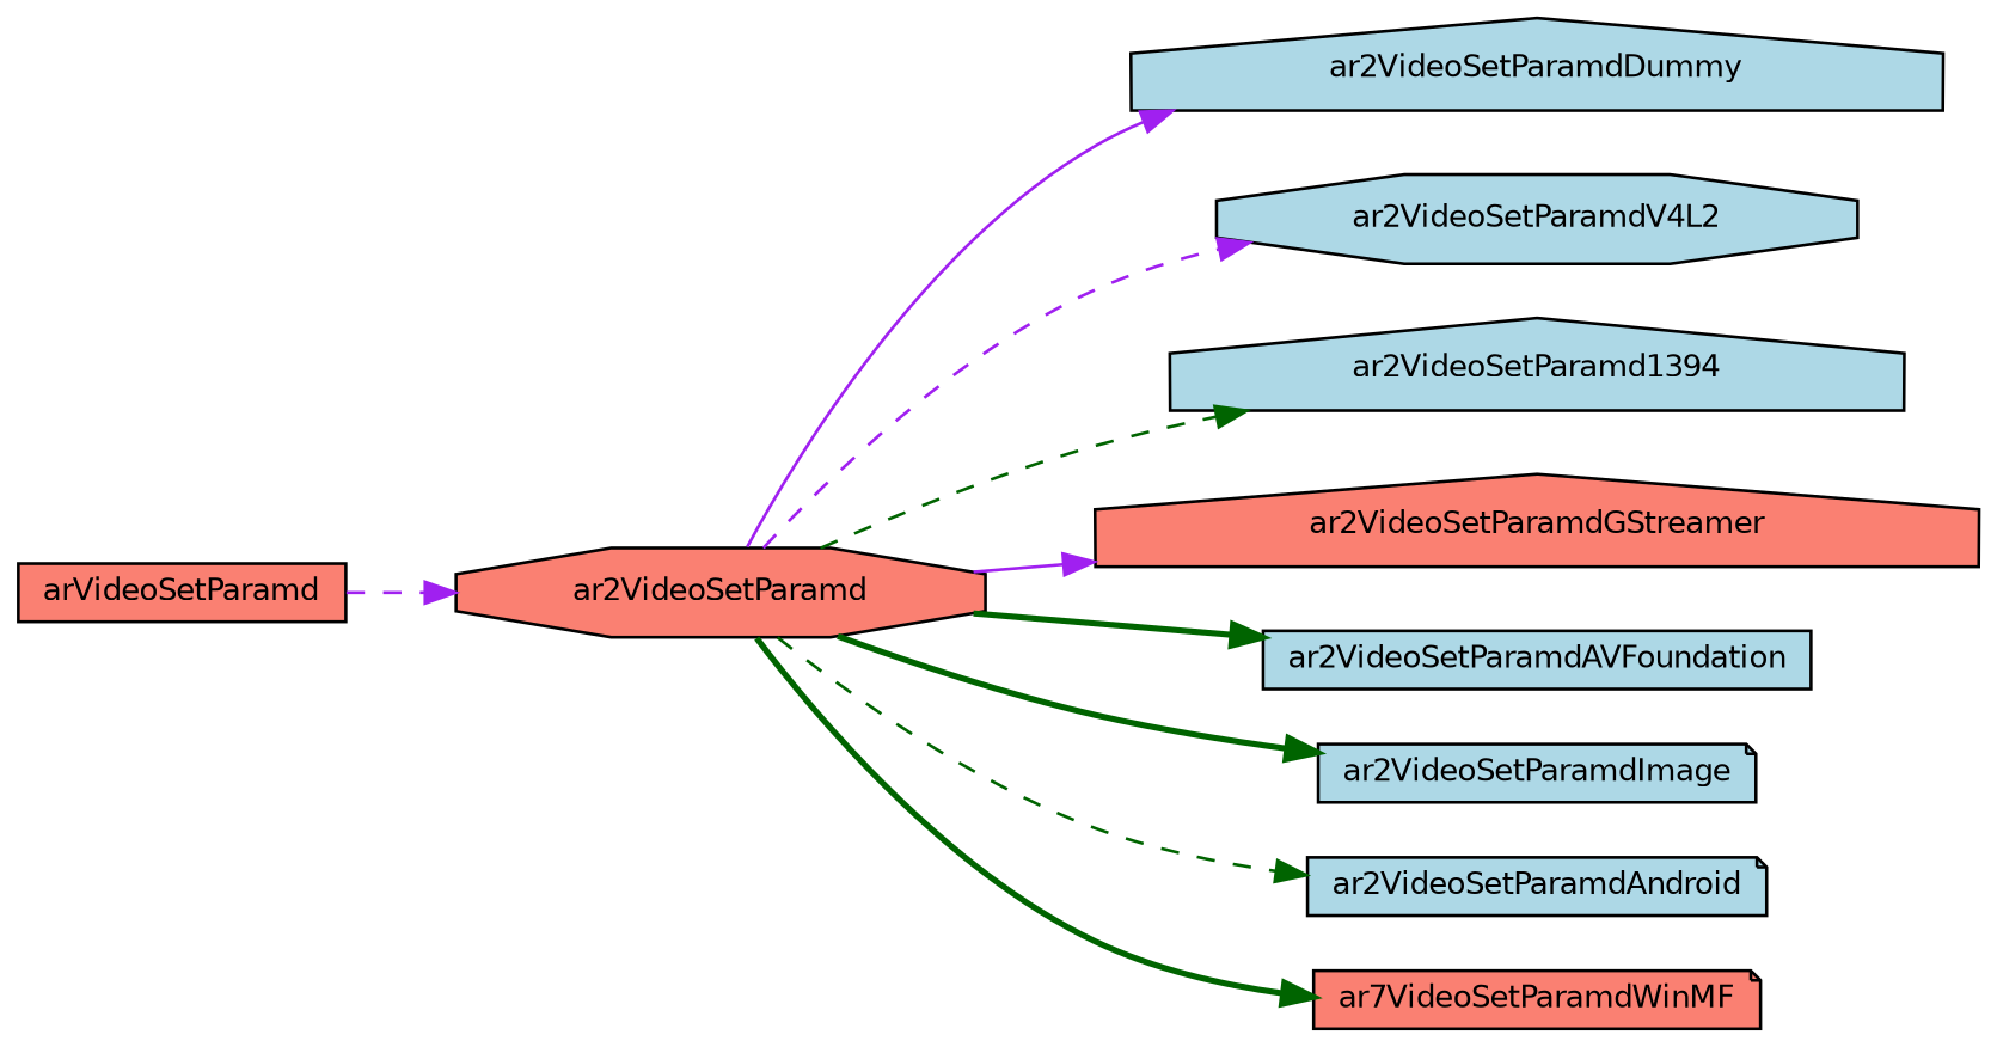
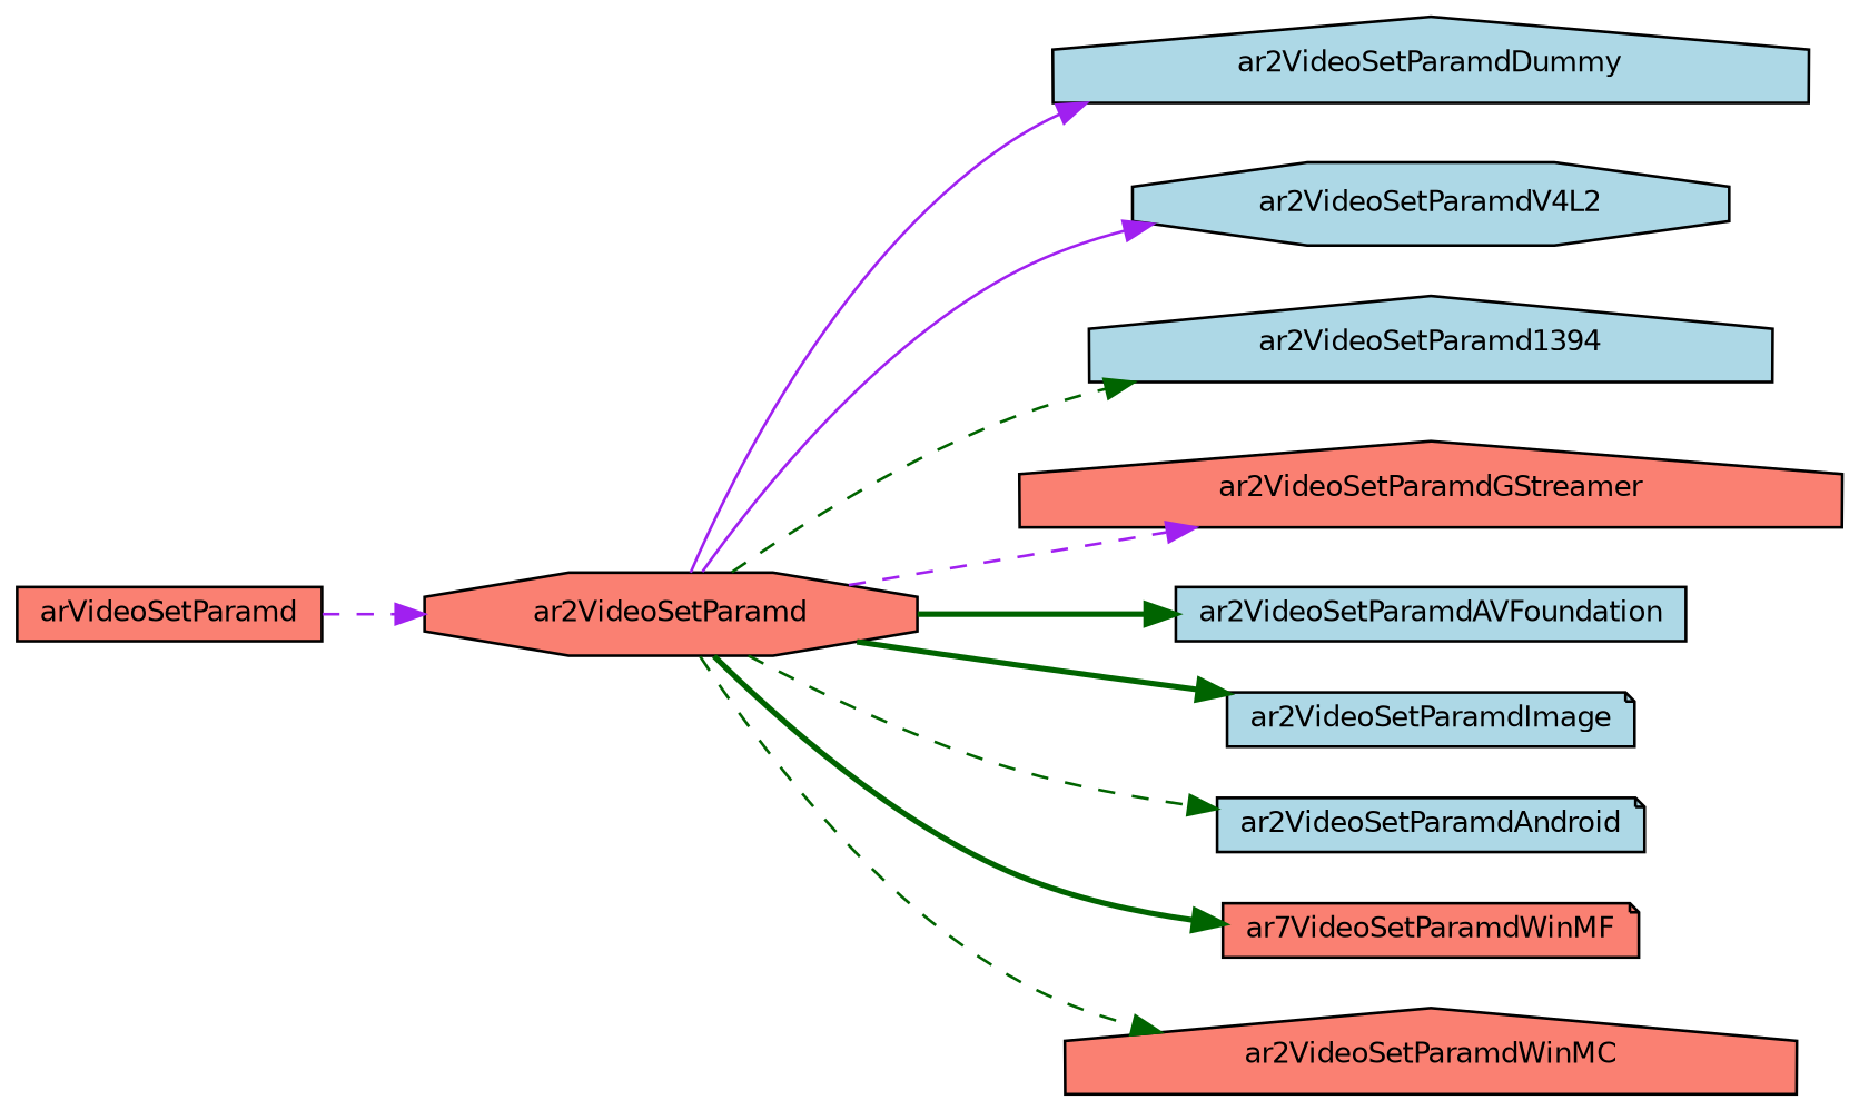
  digraph {
    rankdir=LR
    node [color=black fillcolor=lightblue fontname=Helvetica fontsize=10 shape=house style=filled]
    edge [color=darkgreen fontname=Helvetica fontsize=10 labelfontname=Helvetica labelfontsize=10 style=dashed]
    n1 [fillcolor=salmon fontcolor=black height=0.2 label=arVideoSetParamd shape=box width=0.4]
    n2 [fillcolor=salmon height=0.2 label=ar2VideoSetParamd shape=octagon width=0.4]
    n3 [height=0.2 label=ar2VideoSetParamdDummy width=0.4]
    n4 [height=0.2 label=ar2VideoSetParamdV4L2 shape=octagon width=0.4]
    n5 [height=0.2 label=ar2VideoSetParamd1394 width=0.4]
    n6 [fillcolor=salmon height=0.2 label=ar2VideoSetParamdGStreamer width=0.4]
    n7 [height=0.2 label=ar2VideoSetParamdAVFoundation shape=box width=0.4]
    n8 [height=0.2 label=ar2VideoSetParamdImage shape=note width=0.4]
    n9 [height=0.2 label=ar2VideoSetParamdAndroid shape=note width=0.4]
    n10 [fillcolor=salmon height=0.2 label=ar7VideoSetParamdWinMF shape=note width=0.4]
+   n11 [fillcolor=salmon height=0.2 label=ar2VideoSetParamdWinMC width=0.4]
    n1 -> n2 [color=purple]
    n2 -> n3 [color=purple style=solid]
-   n2 -> n4 [color=purple]
+   n2 -> n4 [color=purple style=solid]
    n2 -> n5
-   n2 -> n6 [color=purple style=solid]
+   n2 -> n6 [color=purple]
    n2 -> n7 [style=bold]
    n2 -> n8 [style=bold]
    n2 -> n9
    n2 -> n10 [style=bold]
+   n2 -> n11
  }
